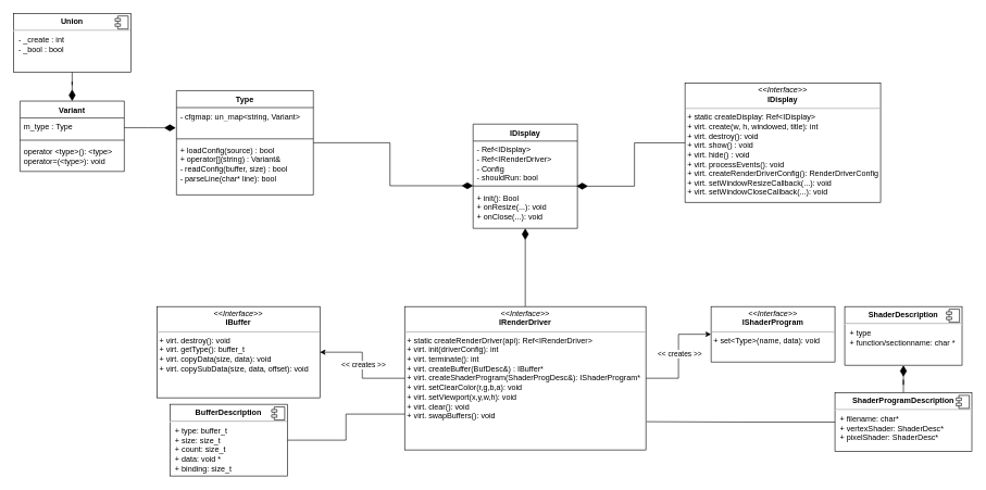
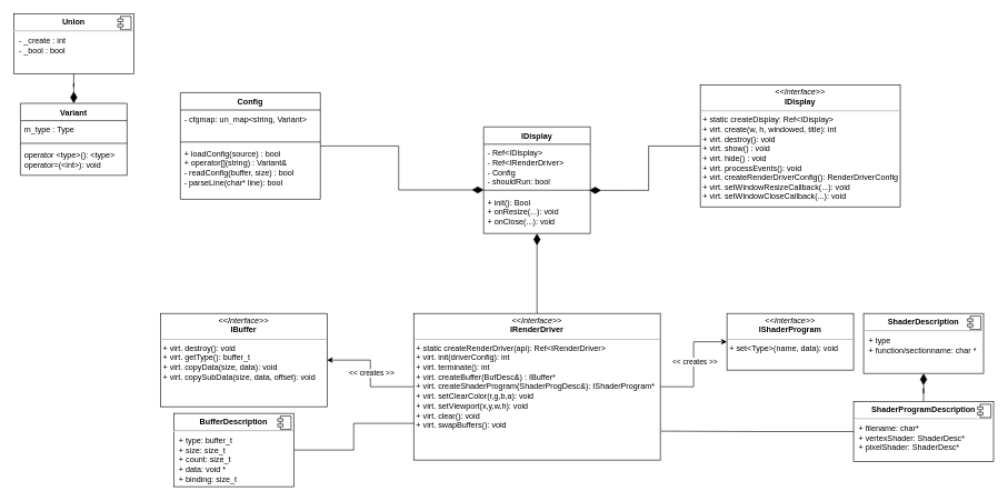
  <mxCell id="0" />
  <mxCell id="1" parent="0" />
  <mxCell id="2" value="IDisplay" style="swimlane;fontStyle=1;align=center;verticalAlign=top;childLayout=stackLayout;horizontal=1;startSize=26;horizontalStack=0;resizeParent=1;resizeParentMax=0;resizeLast=0;collapsible=1;marginBottom=0;whiteSpace=wrap;html=1;" vertex="1" parent="1"><mxGeometry x="725" y="190" width="160" height="160" as="geometry" /></mxCell>
  <mxCell id="3" value="- Ref&amp;lt;IDisplay&amp;gt;&lt;br&gt;- Ref&amp;lt;IRenderDriver&amp;gt;&lt;br&gt;- Config&lt;br&gt;- shouldRun: bool" style="text;strokeColor=none;fillColor=none;align=left;verticalAlign=top;spacingLeft=4;spacingRight=4;overflow=hidden;rotatable=0;points=[[0,0.5],[1,0.5]];portConstraint=eastwest;whiteSpace=wrap;html=1;" vertex="1" parent="2"><mxGeometry y="26" width="160" height="64" as="geometry" /></mxCell>
  <mxCell id="4" value="" style="line;strokeWidth=1;fillColor=none;align=left;verticalAlign=middle;spacingTop=-1;spacingLeft=3;spacingRight=3;rotatable=0;labelPosition=right;points=[];portConstraint=eastwest;strokeColor=inherit;" vertex="1" parent="2"><mxGeometry y="90" width="160" height="10" as="geometry" /></mxCell>
  <mxCell id="5" value="+ init(): Bool&lt;br&gt;+ onResize(...): void&lt;br&gt;+ onClose(...): void" style="text;strokeColor=none;fillColor=none;align=left;verticalAlign=top;spacingLeft=4;spacingRight=4;overflow=hidden;rotatable=0;points=[[0,0.5],[1,0.5]];portConstraint=eastwest;whiteSpace=wrap;html=1;" vertex="1" parent="2"><mxGeometry y="100" width="160" height="60" as="geometry" /></mxCell>
- <mxCell id="6" value="Type" style="swimlane;fontStyle=1;align=center;verticalAlign=top;childLayout=stackLayout;horizontal=1;startSize=26;horizontalStack=0;resizeParent=1;resizeParentMax=0;resizeLast=0;collapsible=1;marginBottom=0;whiteSpace=wrap;html=1;" vertex="1" parent="1"><mxGeometry x="270" y="138.63" width="210" height="160" as="geometry" /></mxCell>
+ <mxCell id="6" value="Config" style="swimlane;fontStyle=1;align=center;verticalAlign=top;childLayout=stackLayout;horizontal=1;startSize=26;horizontalStack=0;resizeParent=1;resizeParentMax=0;resizeLast=0;collapsible=1;marginBottom=0;whiteSpace=wrap;html=1;" vertex="1" parent="1"><mxGeometry x="270" y="138.63" width="210" height="160" as="geometry" /></mxCell>
  <mxCell id="7" value="- cfgmap: un_map&amp;lt;string, Variant&amp;gt;" style="text;strokeColor=none;fillColor=none;align=left;verticalAlign=top;spacingLeft=4;spacingRight=4;overflow=hidden;rotatable=0;points=[[0,0.5],[1,0.5]];portConstraint=eastwest;whiteSpace=wrap;html=1;" vertex="1" parent="6"><mxGeometry y="26" width="210" height="44" as="geometry" /></mxCell>
  <mxCell id="8" value="" style="line;strokeWidth=1;fillColor=none;align=left;verticalAlign=middle;spacingTop=-1;spacingLeft=3;spacingRight=3;rotatable=0;labelPosition=right;points=[];portConstraint=eastwest;strokeColor=inherit;" vertex="1" parent="6"><mxGeometry y="70" width="210" height="8" as="geometry" /></mxCell>
  <mxCell id="9" value="+ loadConfig(source) : bool&lt;br&gt;+ operator[](string) : Variant&amp;amp;&lt;br&gt;- readConfig(buffer, size) : bool&lt;br&gt;- parseLine(char* line): bool" style="text;strokeColor=none;fillColor=none;align=left;verticalAlign=top;spacingLeft=4;spacingRight=4;overflow=hidden;rotatable=0;points=[[0,0.5],[1,0.5]];portConstraint=eastwest;whiteSpace=wrap;html=1;" vertex="1" parent="6"><mxGeometry y="78" width="210" height="82" as="geometry" /></mxCell>
  <mxCell id="10" value="Variant" style="swimlane;fontStyle=1;align=center;verticalAlign=top;childLayout=stackLayout;horizontal=1;startSize=26;horizontalStack=0;resizeParent=1;resizeParentMax=0;resizeLast=0;collapsible=1;marginBottom=0;whiteSpace=wrap;html=1;" vertex="1" parent="1"><mxGeometry x="30" y="154.63" width="160" height="108" as="geometry" /></mxCell>
  <mxCell id="11" value="m_type : Type" style="text;strokeColor=none;fillColor=none;align=left;verticalAlign=top;spacingLeft=4;spacingRight=4;overflow=hidden;rotatable=0;points=[[0,0.5],[1,0.5]];portConstraint=eastwest;whiteSpace=wrap;html=1;" vertex="1" parent="10"><mxGeometry y="26" width="160" height="30" as="geometry" /></mxCell>
  <mxCell id="12" value="" style="line;strokeWidth=1;fillColor=none;align=left;verticalAlign=middle;spacingTop=-1;spacingLeft=3;spacingRight=3;rotatable=0;labelPosition=right;points=[];portConstraint=eastwest;strokeColor=inherit;" vertex="1" parent="10"><mxGeometry y="56" width="160" height="8" as="geometry" /></mxCell>
- <mxCell id="13" value="operator &amp;lt;type&amp;gt;(): &amp;lt;type&amp;gt;&lt;br&gt;operator=(&amp;lt;type&amp;gt;): void" style="text;strokeColor=none;fillColor=none;align=left;verticalAlign=top;spacingLeft=4;spacingRight=4;overflow=hidden;rotatable=0;points=[[0,0.5],[1,0.5]];portConstraint=eastwest;whiteSpace=wrap;html=1;" vertex="1" parent="10"><mxGeometry y="64" width="160" height="44" as="geometry" /></mxCell>
+ <mxCell id="13" value="operator &amp;lt;type&amp;gt;(): &amp;lt;type&amp;gt;&lt;br&gt;operator=(&amp;lt;int&amp;gt;): void" style="text;strokeColor=none;fillColor=none;align=left;verticalAlign=top;spacingLeft=4;spacingRight=4;overflow=hidden;rotatable=0;points=[[0,0.5],[1,0.5]];portConstraint=eastwest;whiteSpace=wrap;html=1;" vertex="1" parent="10"><mxGeometry y="64" width="160" height="44" as="geometry" /></mxCell>
  <mxCell id="14" style="edgeStyle=orthogonalEdgeStyle;rounded=0;orthogonalLoop=1;jettySize=auto;html=1;endArrow=diamondThin;endFill=1;endSize=15;" edge="1" parent="1" source="15" target="32"><mxGeometry relative="1" as="geometry" /></mxCell>
  <mxCell id="15" value="&lt;p style=&quot;margin:0px;margin-top:6px;text-align:center;&quot;&gt;&lt;b&gt;ShaderProgramDescription&lt;/b&gt;&lt;/p&gt;&lt;hr&gt;&lt;p style=&quot;margin:0px;margin-left:8px;&quot;&gt;+ filename: char*&lt;/p&gt;&lt;p style=&quot;margin:0px;margin-left:8px;&quot;&gt;+ vertexShader: ShaderDesc*&lt;/p&gt;&lt;p style=&quot;margin:0px;margin-left:8px;&quot;&gt;+ pixelShader: ShaderDesc*&lt;/p&gt;" style="align=left;overflow=fill;html=1;dropTarget=0;whiteSpace=wrap;" vertex="1" parent="1"><mxGeometry x="1280" y="602.25" width="210" height="90" as="geometry" /></mxCell>
  <mxCell id="16" value="" style="shape=component;jettyWidth=8;jettyHeight=4;" vertex="1" parent="15"><mxGeometry x="1" width="20" height="20" relative="1" as="geometry"><mxPoint x="-24" y="4" as="offset" /></mxGeometry></mxCell>
  <mxCell id="17" value="&lt;p style=&quot;margin:0px;margin-top:4px;text-align:center;&quot;&gt;&lt;i&gt;&amp;lt;&amp;lt;Interface&amp;gt;&amp;gt;&lt;/i&gt;&lt;br&gt;&lt;b&gt;IDisplay&lt;/b&gt;&lt;/p&gt;&lt;hr size=&quot;1&quot;&gt;&lt;p style=&quot;margin:0px;margin-left:4px;&quot;&gt;+ static createDisplay: Ref&amp;lt;IDisplay&amp;gt;&lt;/p&gt;&lt;p style=&quot;margin:0px;margin-left:4px;&quot;&gt;+ virt. create(w, h, windowed, title): int&lt;/p&gt;&lt;p style=&quot;margin:0px;margin-left:4px;&quot;&gt;+ virt. destroy(): void&lt;/p&gt;&lt;p style=&quot;margin:0px;margin-left:4px;&quot;&gt;+ virt. show() : void&lt;/p&gt;&lt;p style=&quot;margin:0px;margin-left:4px;&quot;&gt;+ virt. hide() : void&lt;/p&gt;&lt;p style=&quot;margin:0px;margin-left:4px;&quot;&gt;+ virt. processEvents(): void&lt;/p&gt;&lt;p style=&quot;margin:0px;margin-left:4px;&quot;&gt;+ virt. createRenderDriverConfig(): RenderDriverConfig&lt;/p&gt;&lt;p style=&quot;margin:0px;margin-left:4px;&quot;&gt;+ virt. setWindowResizeCallback(...): void&lt;/p&gt;&lt;p style=&quot;margin:0px;margin-left:4px;&quot;&gt;+ virt. setWindowCloseCallback(...): void&lt;/p&gt;" style="verticalAlign=top;align=left;overflow=fill;fontSize=12;fontFamily=Helvetica;html=1;whiteSpace=wrap;" vertex="1" parent="1"><mxGeometry x="1050" y="127.26" width="300" height="182.75" as="geometry" /></mxCell>
  <mxCell id="18" style="edgeStyle=orthogonalEdgeStyle;rounded=0;orthogonalLoop=1;jettySize=auto;html=1;entryX=0;entryY=0.5;entryDx=0;entryDy=0;" edge="1" parent="1" source="23" target="25"><mxGeometry relative="1" as="geometry" /></mxCell>
  <mxCell id="19" value="&amp;lt;&amp;lt; creates &amp;gt;&amp;gt;" style="edgeLabel;html=1;align=center;verticalAlign=middle;resizable=0;points=[];" vertex="1" connectable="0" parent="18"><mxGeometry x="0.045" y="-1" relative="1" as="geometry"><mxPoint as="offset" /></mxGeometry></mxCell>
  <mxCell id="20" style="edgeStyle=orthogonalEdgeStyle;rounded=0;orthogonalLoop=1;jettySize=auto;html=1;entryX=1;entryY=0.5;entryDx=0;entryDy=0;" edge="1" parent="1" source="23" target="24"><mxGeometry relative="1" as="geometry" /></mxCell>
  <mxCell id="21" value="&amp;lt;&amp;lt; creates &amp;gt;&amp;gt;" style="edgeLabel;html=1;align=center;verticalAlign=middle;resizable=0;points=[];" vertex="1" connectable="0" parent="20"><mxGeometry x="0.009" y="-1" relative="1" as="geometry"><mxPoint as="offset" /></mxGeometry></mxCell>
  <mxCell id="22" style="edgeStyle=orthogonalEdgeStyle;rounded=0;orthogonalLoop=1;jettySize=auto;html=1;entryX=0.5;entryY=1;entryDx=0;entryDy=0;entryPerimeter=0;endArrow=diamondThin;endFill=1;endSize=15;" edge="1" parent="1" source="23" target="5"><mxGeometry relative="1" as="geometry"><mxPoint x="805" y="360" as="targetPoint" /></mxGeometry></mxCell>
  <mxCell id="23" value="&lt;p style=&quot;margin:0px;margin-top:4px;text-align:center;&quot;&gt;&lt;i&gt;&amp;lt;&amp;lt;Interface&amp;gt;&amp;gt;&lt;/i&gt;&lt;br&gt;&lt;b&gt;IRenderDriver&lt;/b&gt;&lt;/p&gt;&lt;hr size=&quot;1&quot;&gt;&lt;p style=&quot;margin:0px;margin-left:4px;&quot;&gt;+ static createRenderDriver(api): Ref&amp;lt;IRenderDriver&amp;gt;&lt;/p&gt;&lt;p style=&quot;margin:0px;margin-left:4px;&quot;&gt;+ virt. init(driverConfig): int&lt;/p&gt;&lt;p style=&quot;margin:0px;margin-left:4px;&quot;&gt;+ virt. terminate(): int&lt;/p&gt;&lt;p style=&quot;margin:0px;margin-left:4px;&quot;&gt;+ virt. createBuffer(BufDesc&amp;amp;) : IBuffer*&lt;/p&gt;&lt;p style=&quot;margin:0px;margin-left:4px;&quot;&gt;+ virt. createShaderProgram(ShaderProgDesc&amp;amp;): IShaderProgram*&lt;/p&gt;&lt;p style=&quot;margin:0px;margin-left:4px;&quot;&gt;+ virt. setClearColor(r,g,b,a): void&lt;/p&gt;&lt;p style=&quot;margin:0px;margin-left:4px;&quot;&gt;+ virt. setViewport(x,y,w,h): void&lt;/p&gt;&lt;p style=&quot;margin:0px;margin-left:4px;&quot;&gt;+ virt. clear(): void&lt;/p&gt;&lt;p style=&quot;margin:0px;margin-left:4px;&quot;&gt;+ virt. swapBuffers(): void&lt;/p&gt;" style="verticalAlign=top;align=left;overflow=fill;fontSize=12;fontFamily=Helvetica;html=1;whiteSpace=wrap;" vertex="1" parent="1"><mxGeometry x="620" y="470" width="370" height="220" as="geometry" /></mxCell>
  <mxCell id="24" value="&lt;p style=&quot;margin:0px;margin-top:4px;text-align:center;&quot;&gt;&lt;i&gt;&amp;lt;&amp;lt;Interface&amp;gt;&amp;gt;&lt;/i&gt;&lt;br&gt;&lt;b&gt;IBuffer&lt;/b&gt;&lt;/p&gt;&lt;hr size=&quot;1&quot;&gt;&lt;p style=&quot;margin:0px;margin-left:4px;&quot;&gt;+ virt. destroy(): void&lt;/p&gt;&lt;p style=&quot;margin:0px;margin-left:4px;&quot;&gt;+ virt. getType(): buffer_t&lt;/p&gt;&lt;p style=&quot;margin:0px;margin-left:4px;&quot;&gt;+ virt. copyData(size, data): void&lt;/p&gt;&lt;p style=&quot;margin:0px;margin-left:4px;&quot;&gt;+ virt. copySubData(size, data, offset): void&lt;/p&gt;" style="verticalAlign=top;align=left;overflow=fill;fontSize=12;fontFamily=Helvetica;html=1;whiteSpace=wrap;" vertex="1" parent="1"><mxGeometry x="240" y="470" width="250" height="140" as="geometry" /></mxCell>
  <mxCell id="25" value="&lt;p style=&quot;margin:0px;margin-top:4px;text-align:center;&quot;&gt;&lt;i&gt;&amp;lt;&amp;lt;Interface&amp;gt;&amp;gt;&lt;/i&gt;&lt;br&gt;&lt;b&gt;IShaderProgram&lt;/b&gt;&lt;/p&gt;&lt;hr size=&quot;1&quot;&gt;&lt;p style=&quot;margin:0px;margin-left:4px;&quot;&gt;+ set&amp;lt;Type&amp;gt;(name, data): void&lt;/p&gt;" style="verticalAlign=top;align=left;overflow=fill;fontSize=12;fontFamily=Helvetica;html=1;whiteSpace=wrap;" vertex="1" parent="1"><mxGeometry x="1090" y="470" width="190" height="85" as="geometry" /></mxCell>
  <mxCell id="26" style="edgeStyle=orthogonalEdgeStyle;rounded=0;orthogonalLoop=1;jettySize=auto;html=1;entryX=0.5;entryY=0;entryDx=0;entryDy=0;endArrow=diamondThin;endFill=1;endSize=15;" edge="1" parent="1" source="27" target="10"><mxGeometry relative="1" as="geometry" /></mxCell>
  <mxCell id="27" value="&lt;p style=&quot;margin:0px;margin-top:6px;text-align:center;&quot;&gt;&lt;b&gt;Union&lt;/b&gt;&lt;/p&gt;&lt;hr&gt;&lt;p style=&quot;margin:0px;margin-left:8px;&quot;&gt;- _create : int&lt;/p&gt;&lt;p style=&quot;margin:0px;margin-left:8px;&quot;&gt;- _bool : bool&lt;/p&gt;" style="align=left;overflow=fill;html=1;dropTarget=0;whiteSpace=wrap;" vertex="1" parent="1"><mxGeometry x="20" y="20" width="180" height="90" as="geometry" /></mxCell>
  <mxCell id="28" value="" style="shape=component;jettyWidth=8;jettyHeight=4;" vertex="1" parent="27"><mxGeometry x="1" width="20" height="20" relative="1" as="geometry"><mxPoint x="-24" y="4" as="offset" /></mxGeometry></mxCell>
  <mxCell id="29" style="edgeStyle=orthogonalEdgeStyle;rounded=0;orthogonalLoop=1;jettySize=auto;html=1;entryX=0;entryY=0.75;entryDx=0;entryDy=0;endArrow=none;endFill=0;" edge="1" parent="1" source="30" target="23"><mxGeometry relative="1" as="geometry" /></mxCell>
  <mxCell id="30" value="&lt;p style=&quot;margin:0px;margin-top:6px;text-align:center;&quot;&gt;&lt;b&gt;BufferDescription&lt;/b&gt;&lt;/p&gt;&lt;hr&gt;&lt;p style=&quot;margin:0px;margin-left:8px;&quot;&gt;+ type: buffer_t&lt;/p&gt;&lt;p style=&quot;margin:0px;margin-left:8px;&quot;&gt;+ size: size_t&lt;/p&gt;&lt;p style=&quot;margin:0px;margin-left:8px;&quot;&gt;+ count: size_t&lt;/p&gt;&lt;p style=&quot;margin:0px;margin-left:8px;&quot;&gt;+ data: void *&lt;/p&gt;&lt;p style=&quot;margin:0px;margin-left:8px;&quot;&gt;+ binding: size_t&lt;/p&gt;" style="align=left;overflow=fill;html=1;dropTarget=0;whiteSpace=wrap;" vertex="1" parent="1"><mxGeometry x="260" y="620" width="180" height="110" as="geometry" /></mxCell>
  <mxCell id="31" value="" style="shape=component;jettyWidth=8;jettyHeight=4;" vertex="1" parent="30"><mxGeometry x="1" width="20" height="20" relative="1" as="geometry"><mxPoint x="-24" y="4" as="offset" /></mxGeometry></mxCell>
  <mxCell id="32" value="&lt;p style=&quot;margin:0px;margin-top:6px;text-align:center;&quot;&gt;&lt;b&gt;ShaderDescription&lt;/b&gt;&lt;/p&gt;&lt;hr&gt;&lt;p style=&quot;margin:0px;margin-left:8px;&quot;&gt;+ type&lt;/p&gt;&lt;p style=&quot;margin:0px;margin-left:8px;&quot;&gt;+ function/sectionname: char *&lt;/p&gt;" style="align=left;overflow=fill;html=1;dropTarget=0;whiteSpace=wrap;" vertex="1" parent="1"><mxGeometry x="1295" y="470" width="180" height="90" as="geometry" /></mxCell>
  <mxCell id="33" value="" style="shape=component;jettyWidth=8;jettyHeight=4;" vertex="1" parent="32"><mxGeometry x="1" width="20" height="20" relative="1" as="geometry"><mxPoint x="-24" y="4" as="offset" /></mxGeometry></mxCell>
  <mxCell id="34" style="edgeStyle=orthogonalEdgeStyle;rounded=0;orthogonalLoop=1;jettySize=auto;html=1;entryX=1.003;entryY=0.803;entryDx=0;entryDy=0;entryPerimeter=0;endArrow=none;endFill=0;" edge="1" parent="1" source="15" target="23"><mxGeometry relative="1" as="geometry" /></mxCell>
  <mxCell id="35" style="edgeStyle=orthogonalEdgeStyle;rounded=0;orthogonalLoop=1;jettySize=auto;html=1;endArrow=diamondThin;endFill=1;endSize=15;entryX=0.99;entryY=0.524;entryDx=0;entryDy=0;entryPerimeter=0;" edge="1" parent="1" source="17" target="4"><mxGeometry relative="1" as="geometry"><mxPoint x="890" y="285" as="targetPoint" /></mxGeometry></mxCell>
- <mxCell id="36" style="edgeStyle=orthogonalEdgeStyle;rounded=0;orthogonalLoop=1;jettySize=auto;html=1;entryX=-0.005;entryY=0.707;entryDx=0;entryDy=0;entryPerimeter=0;endArrow=diamondThin;endFill=1;endSize=15;" edge="1" parent="1" source="11" target="7"><mxGeometry relative="1" as="geometry" /></mxCell>
  <mxCell id="37" style="edgeStyle=orthogonalEdgeStyle;rounded=0;orthogonalLoop=1;jettySize=auto;html=1;entryX=0.001;entryY=0.457;entryDx=0;entryDy=0;entryPerimeter=0;endArrow=diamondThin;endFill=1;endSize=15;" edge="1" parent="1" source="6" target="4"><mxGeometry relative="1" as="geometry"><mxPoint x="720" y="285" as="targetPoint" /></mxGeometry></mxCell>
